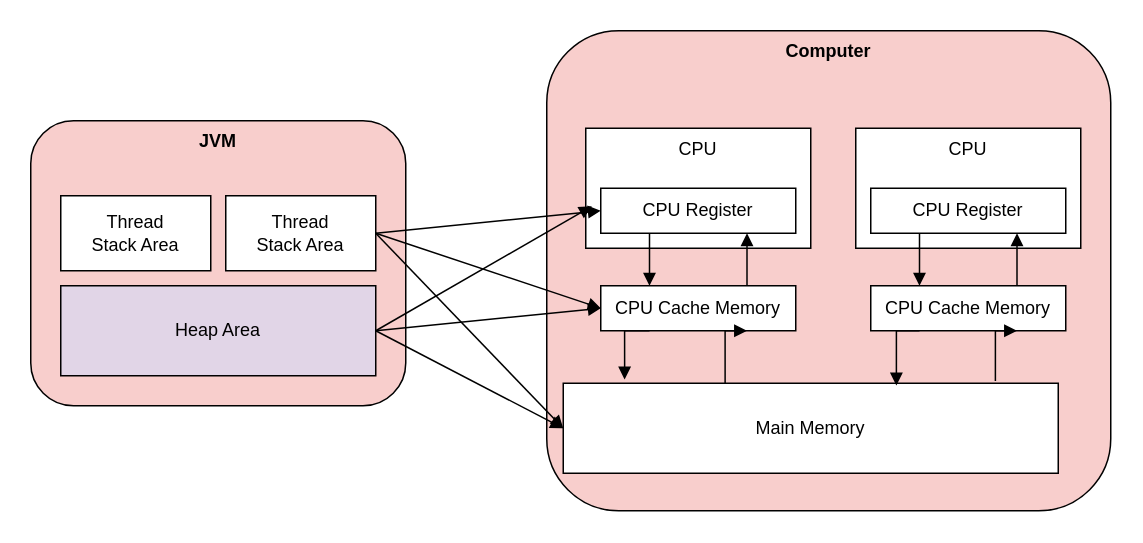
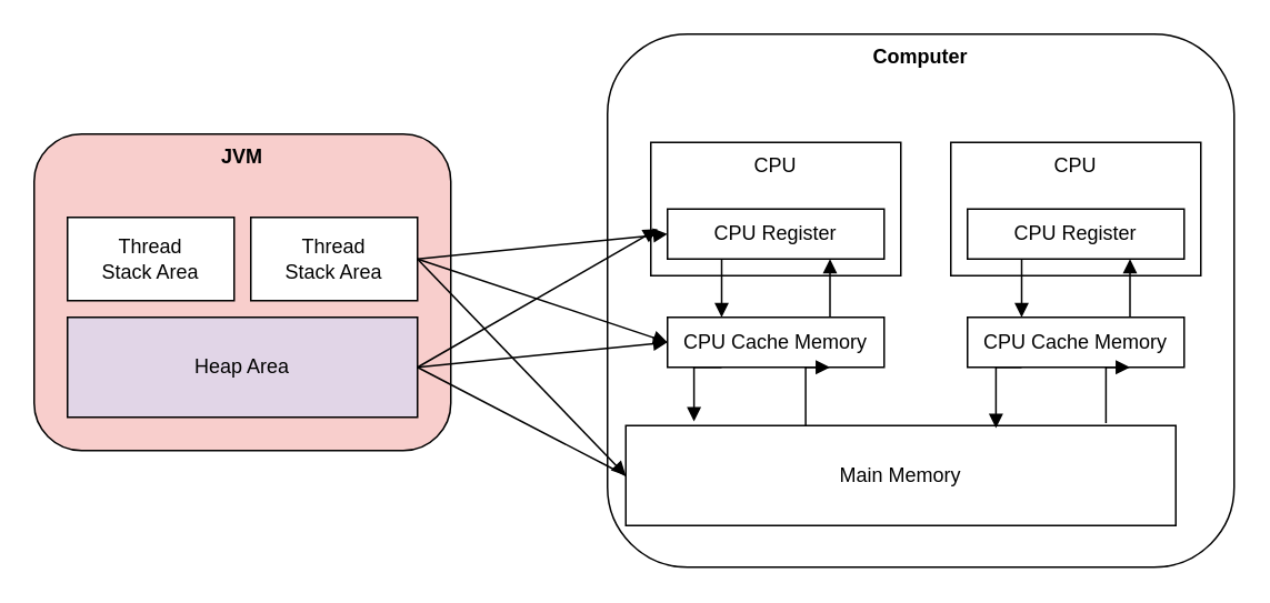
  <mxCell id="0" />
  <mxCell id="1" parent="0" />
  <mxCell id="2" value="JVM" style="rounded=1;whiteSpace=wrap;html=1;fontStyle=1;verticalAlign=top;fillColor=#f8cecc;" vertex="1" parent="1"><mxGeometry x="20" y="80" width="250" height="190" as="geometry" /></mxCell>
  <mxCell id="3" value="Thread&lt;div&gt;Stack Area&lt;/div&gt;" style="rounded=0;whiteSpace=wrap;html=1;" vertex="1" parent="1"><mxGeometry x="40" y="130" width="100" height="50" as="geometry" /></mxCell>
  <mxCell id="4" value="Thread&lt;div&gt;Stack Area&lt;/div&gt;" style="rounded=0;whiteSpace=wrap;html=1;" vertex="1" parent="1"><mxGeometry x="150" y="130" width="100" height="50" as="geometry" /></mxCell>
  <mxCell id="5" value="Heap Area" style="rounded=0;whiteSpace=wrap;html=1;fillColor=#e1d5e7;" vertex="1" parent="1"><mxGeometry x="40" y="190" width="210" height="60" as="geometry" /></mxCell>
- <mxCell id="6" value="Computer" style="rounded=1;whiteSpace=wrap;html=1;fontStyle=1;verticalAlign=top;fillColor=#f8cecc;" vertex="1" parent="1"><mxGeometry x="364" y="20" width="376" height="320" as="geometry" /></mxCell>
+ <mxCell id="6" value="Computer" style="rounded=1;whiteSpace=wrap;html=1;fontStyle=1;verticalAlign=top;" vertex="1" parent="1"><mxGeometry x="364" y="20" width="376" height="320" as="geometry" /></mxCell>
  <mxCell id="7" value="CPU" style="rounded=0;whiteSpace=wrap;html=1;verticalAlign=top;" vertex="1" parent="1"><mxGeometry x="390" y="85" width="150" height="80" as="geometry" /></mxCell>
  <mxCell id="8" style="edgeStyle=orthogonalEdgeStyle;rounded=0;orthogonalLoop=1;jettySize=auto;html=1;exitX=0.25;exitY=1;exitDx=0;exitDy=0;entryX=0.25;entryY=0;entryDx=0;entryDy=0;endArrow=block;endFill=1;" edge="1" parent="1" source="9" target="12"><mxGeometry relative="1" as="geometry" /></mxCell>
  <mxCell id="9" value="CPU Register" style="rounded=0;whiteSpace=wrap;html=1;" vertex="1" parent="1"><mxGeometry x="400" y="125" width="130" height="30" as="geometry" /></mxCell>
  <mxCell id="10" value="Main Memory" style="rounded=0;whiteSpace=wrap;html=1;" vertex="1" parent="1"><mxGeometry x="375" y="255" width="330" height="60" as="geometry" /></mxCell>
  <mxCell id="11" style="edgeStyle=orthogonalEdgeStyle;rounded=0;orthogonalLoop=1;jettySize=auto;html=1;exitX=0.75;exitY=0;exitDx=0;exitDy=0;entryX=0.75;entryY=1;entryDx=0;entryDy=0;endArrow=block;endFill=1;" edge="1" parent="1" source="12" target="9"><mxGeometry relative="1" as="geometry" /></mxCell>
  <mxCell id="12" value="CPU Cache Memory" style="rounded=0;whiteSpace=wrap;html=1;" vertex="1" parent="1"><mxGeometry x="400" y="190" width="130" height="30" as="geometry" /></mxCell>
  <mxCell id="13" value="CPU" style="rounded=0;whiteSpace=wrap;html=1;verticalAlign=top;" vertex="1" parent="1"><mxGeometry x="570" y="85" width="150" height="80" as="geometry" /></mxCell>
  <mxCell id="14" style="edgeStyle=orthogonalEdgeStyle;rounded=0;orthogonalLoop=1;jettySize=auto;html=1;exitX=0.25;exitY=1;exitDx=0;exitDy=0;entryX=0.25;entryY=0;entryDx=0;entryDy=0;endArrow=block;endFill=1;" edge="1" parent="1" source="15" target="17"><mxGeometry relative="1" as="geometry" /></mxCell>
  <mxCell id="15" value="CPU Register" style="rounded=0;whiteSpace=wrap;html=1;" vertex="1" parent="1"><mxGeometry x="580" y="125" width="130" height="30" as="geometry" /></mxCell>
  <mxCell id="16" style="edgeStyle=orthogonalEdgeStyle;rounded=0;orthogonalLoop=1;jettySize=auto;html=1;exitX=0.75;exitY=0;exitDx=0;exitDy=0;entryX=0.75;entryY=1;entryDx=0;entryDy=0;endArrow=block;endFill=1;" edge="1" parent="1" source="17" target="15"><mxGeometry relative="1" as="geometry" /></mxCell>
  <mxCell id="17" value="CPU Cache Memory" style="rounded=0;whiteSpace=wrap;html=1;" vertex="1" parent="1"><mxGeometry x="580" y="190" width="130" height="30" as="geometry" /></mxCell>
  <mxCell id="18" style="edgeStyle=orthogonalEdgeStyle;rounded=0;orthogonalLoop=1;jettySize=auto;html=1;exitX=0.25;exitY=1;exitDx=0;exitDy=0;entryX=0.124;entryY=-0.042;entryDx=0;entryDy=0;entryPerimeter=0;endArrow=block;endFill=1;" edge="1" parent="1" source="12" target="10"><mxGeometry relative="1" as="geometry" /></mxCell>
  <mxCell id="19" style="edgeStyle=orthogonalEdgeStyle;rounded=0;orthogonalLoop=1;jettySize=auto;html=1;exitX=0.25;exitY=1;exitDx=0;exitDy=0;entryX=0.673;entryY=0.025;entryDx=0;entryDy=0;entryPerimeter=0;endArrow=block;endFill=1;" edge="1" parent="1" source="17" target="10"><mxGeometry relative="1" as="geometry" /></mxCell>
  <mxCell id="20" style="edgeStyle=orthogonalEdgeStyle;rounded=0;orthogonalLoop=1;jettySize=auto;html=1;exitX=0.75;exitY=1;exitDx=0;exitDy=0;entryX=0.873;entryY=-0.025;entryDx=0;entryDy=0;entryPerimeter=0;startArrow=block;startFill=1;endArrow=none;" edge="1" parent="1" source="17" target="10"><mxGeometry relative="1" as="geometry" /></mxCell>
  <mxCell id="21" style="edgeStyle=orthogonalEdgeStyle;rounded=0;orthogonalLoop=1;jettySize=auto;html=1;exitX=0.75;exitY=1;exitDx=0;exitDy=0;entryX=0.327;entryY=0.008;entryDx=0;entryDy=0;entryPerimeter=0;startArrow=block;startFill=1;endArrow=none;" edge="1" parent="1" source="12" target="10"><mxGeometry relative="1" as="geometry" /></mxCell>
  <mxCell id="22" style="rounded=0;orthogonalLoop=1;jettySize=auto;html=1;entryX=0;entryY=0.5;entryDx=0;entryDy=0;endArrow=block;endFill=1;" edge="1" parent="1" target="12"><mxGeometry relative="1" as="geometry"><mxPoint x="250" y="220" as="sourcePoint" /></mxGeometry></mxCell>
- <mxCell id="23" style="rounded=0;orthogonalLoop=1;jettySize=auto;html=1;entryX=0;entryY=0.5;entryDx=0;entryDy=0;endArrow=block;endFill=1;exitX=1;exitY=0.5;exitDx=0;exitDy=0;" edge="1" parent="1" source="5" target="10"><mxGeometry relative="1" as="geometry" /></mxCell>
+ <mxCell id="23" style="rounded=0;orthogonalLoop=1;jettySize=auto;html=1;entryX=0;entryY=0.5;entryDx=0;entryDy=0;endArrow=none;endFill=1;exitX=1;exitY=0.5;exitDx=0;exitDy=0;" edge="1" parent="1" source="5" target="10"><mxGeometry relative="1" as="geometry" /></mxCell>
  <mxCell id="24" style="rounded=0;orthogonalLoop=1;jettySize=auto;html=1;entryX=0;entryY=0.5;entryDx=0;entryDy=0;endArrow=block;endFill=1;" edge="1" parent="1" target="9"><mxGeometry relative="1" as="geometry"><mxPoint x="250" y="155" as="sourcePoint" /></mxGeometry></mxCell>
  <mxCell id="25" style="rounded=0;orthogonalLoop=1;jettySize=auto;html=1;entryX=0;entryY=0.5;entryDx=0;entryDy=0;endArrow=block;endFill=1;" edge="1" parent="1" target="12"><mxGeometry relative="1" as="geometry"><mxPoint x="250" y="155" as="sourcePoint" /></mxGeometry></mxCell>
  <mxCell id="26" style="rounded=0;orthogonalLoop=1;jettySize=auto;html=1;entryX=0;entryY=0.5;entryDx=0;entryDy=0;endArrow=block;endFill=1;exitX=1;exitY=0.5;exitDx=0;exitDy=0;" edge="1" parent="1" source="4" target="10"><mxGeometry relative="1" as="geometry"><mxPoint x="250" y="150" as="sourcePoint" /></mxGeometry></mxCell>
  <mxCell id="27" style="rounded=0;orthogonalLoop=1;jettySize=auto;html=1;entryX=0.027;entryY=0.65;entryDx=0;entryDy=0;entryPerimeter=0;endArrow=block;endFill=1;exitX=1;exitY=0.5;exitDx=0;exitDy=0;" edge="1" parent="1" source="5" target="7"><mxGeometry relative="1" as="geometry" /></mxCell>
